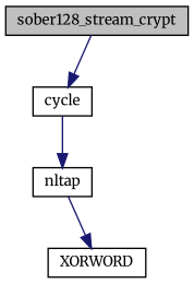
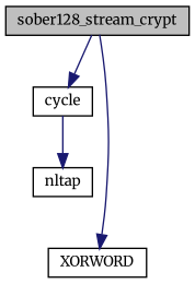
  digraph {
    fontname=Merriweather
    rankdir=TB
    node [color=black fillcolor=white fontname=Merriweather fontsize=10 shape=record style=filled]
    edge [color=midnightblue fontname=Merriweather fontsize=10 labelfontname=Helvetica labelfontsize=10 style=solid]
    n1 [fillcolor=grey75 fontcolor=black height=0.2 label=sober128_stream_crypt width=0.4]
    n2 [height=0.2 label=cycle width=0.4]
    n3 [height=0.2 label=XORWORD width=0.4]
    n4 [height=0.2 label=nltap width=0.4]
    n1 -> n2
-   n4 -> n3
+   n1 -> n3
    n2 -> n4
  }
